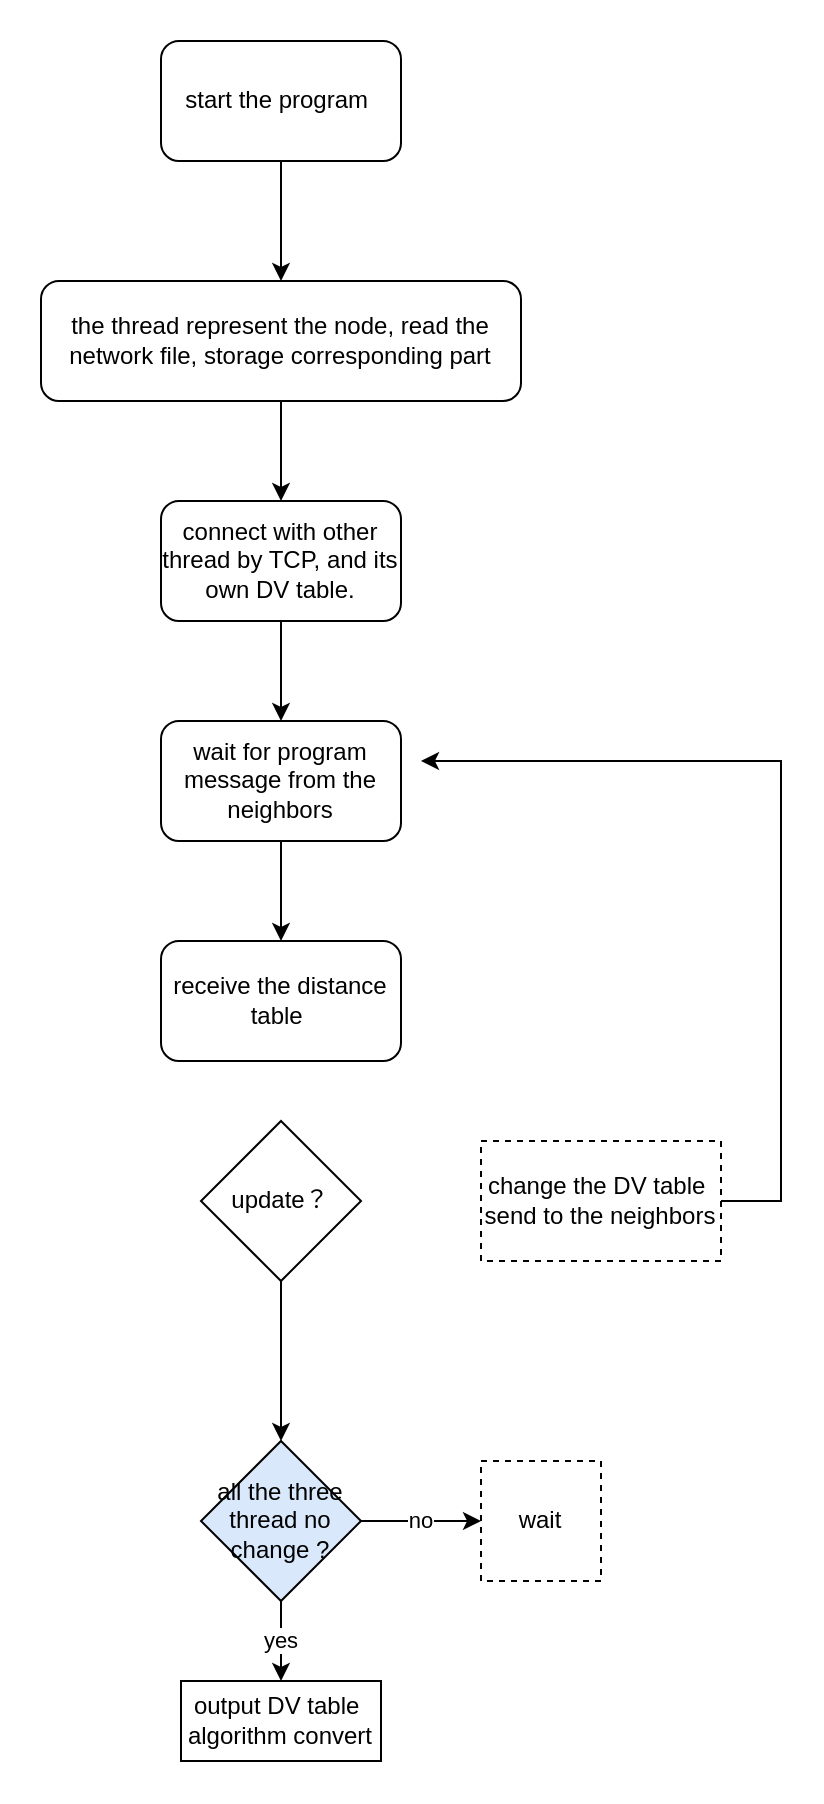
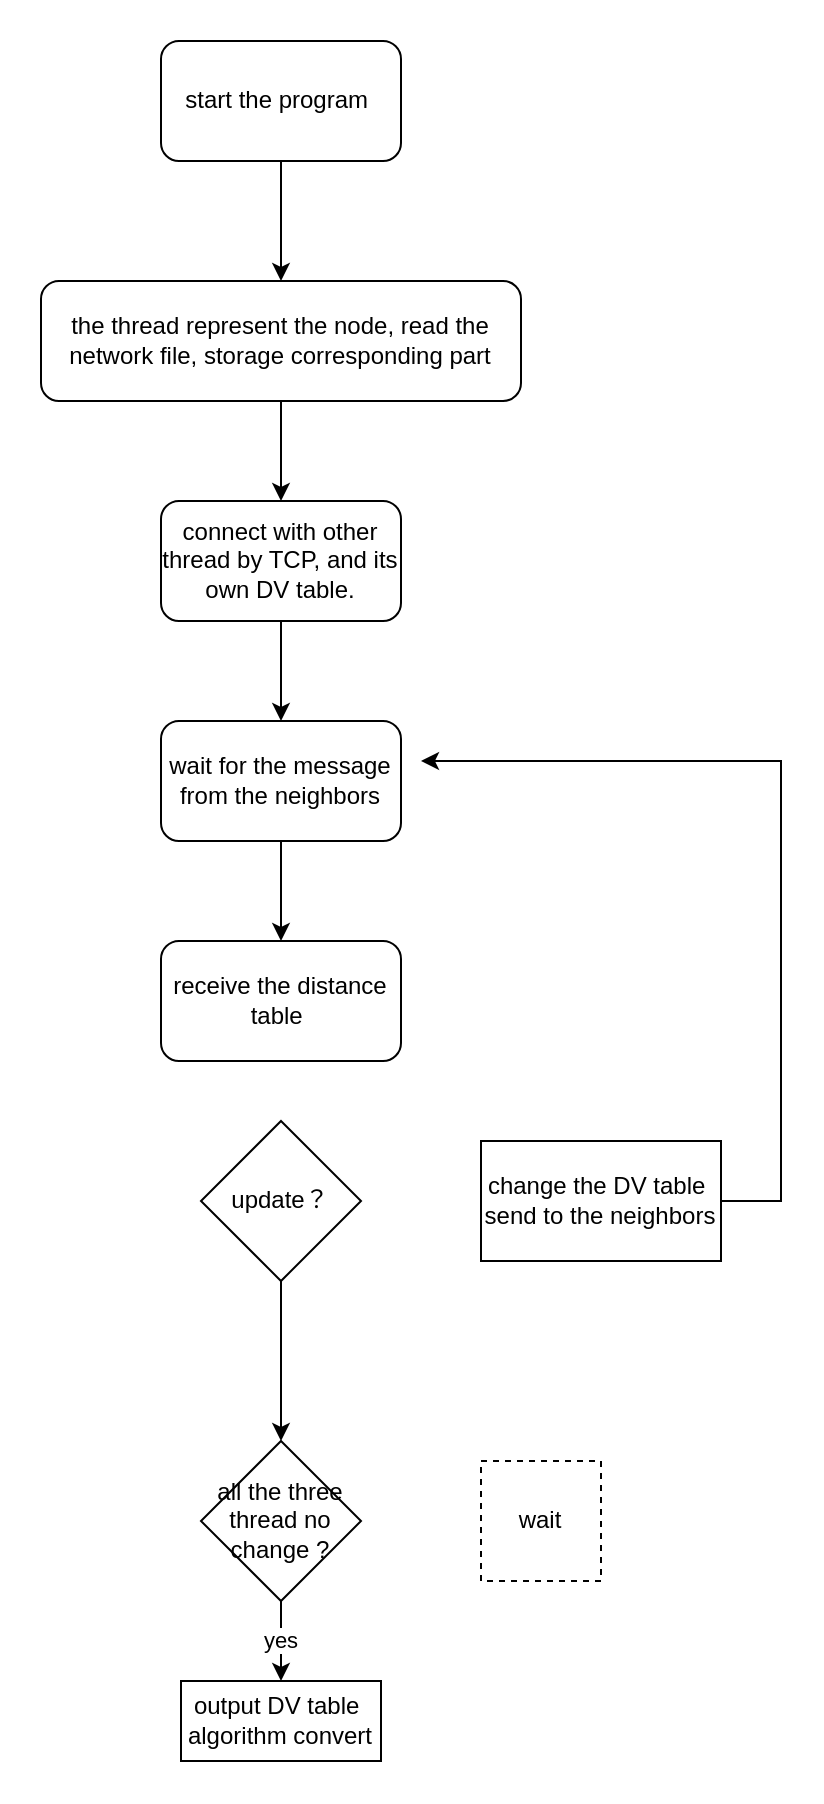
  <mxCell id="0" />
  <mxCell id="1" parent="0" />
  <mxCell id="2" value="" style="edgeStyle=orthogonalEdgeStyle;rounded=0;orthogonalLoop=1;jettySize=auto;html=1;" edge="1" parent="1" source="3" target="5"><mxGeometry relative="1" as="geometry" /></mxCell>
  <mxCell id="3" value="start the program&amp;nbsp;" style="rounded=1;whiteSpace=wrap;html=1;" vertex="1" parent="1"><mxGeometry x="80" y="20" width="120" height="60" as="geometry" /></mxCell>
  <mxCell id="4" value="" style="edgeStyle=orthogonalEdgeStyle;rounded=0;orthogonalLoop=1;jettySize=auto;html=1;" edge="1" parent="1" source="5" target="7"><mxGeometry relative="1" as="geometry" /></mxCell>
  <mxCell id="5" value="the thread represent the node, read the network file, storage corresponding part" style="rounded=1;whiteSpace=wrap;html=1;" vertex="1" parent="1"><mxGeometry x="20" y="140" width="240" height="60" as="geometry" /></mxCell>
  <mxCell id="6" value="" style="edgeStyle=orthogonalEdgeStyle;rounded=0;orthogonalLoop=1;jettySize=auto;html=1;" edge="1" parent="1" source="7" target="9"><mxGeometry relative="1" as="geometry" /></mxCell>
  <mxCell id="7" value="connect with other thread by TCP, and its own DV table." style="rounded=1;whiteSpace=wrap;html=1;" vertex="1" parent="1"><mxGeometry x="80" y="250" width="120" height="60" as="geometry" /></mxCell>
  <mxCell id="8" value="" style="edgeStyle=orthogonalEdgeStyle;rounded=0;orthogonalLoop=1;jettySize=auto;html=1;" edge="1" parent="1" source="9" target="10"><mxGeometry relative="1" as="geometry" /></mxCell>
- <mxCell id="9" value="wait for program message from the neighbors" style="rounded=1;whiteSpace=wrap;html=1;" vertex="1" parent="1"><mxGeometry x="80" y="360" width="120" height="60" as="geometry" /></mxCell>
+ <mxCell id="9" value="wait for the message from the neighbors" style="rounded=1;whiteSpace=wrap;html=1;" vertex="1" parent="1"><mxGeometry x="80" y="360" width="120" height="60" as="geometry" /></mxCell>
  <mxCell id="10" value="receive the distance table&amp;nbsp;" style="rounded=1;whiteSpace=wrap;html=1;" vertex="1" parent="1"><mxGeometry x="80" y="470" width="120" height="60" as="geometry" /></mxCell>
  <mxCell id="11" value="" style="edgeStyle=orthogonalEdgeStyle;rounded=0;orthogonalLoop=1;jettySize=auto;html=1;" edge="1" parent="1" source="12" target="17"><mxGeometry relative="1" as="geometry" /></mxCell>
  <mxCell id="12" value="update？" style="rhombus;whiteSpace=wrap;html=1;" vertex="1" parent="1"><mxGeometry x="100" y="560" width="80" height="80" as="geometry" /></mxCell>
  <mxCell id="13" style="edgeStyle=orthogonalEdgeStyle;rounded=0;orthogonalLoop=1;jettySize=auto;html=1;" edge="1" parent="1" source="14"><mxGeometry relative="1" as="geometry"><mxPoint x="210" y="380" as="targetPoint" /><Array as="points"><mxPoint x="390" y="600" /><mxPoint x="390" y="380" /></Array></mxGeometry></mxCell>
- <mxCell id="14" value="change the DV table&amp;nbsp;&lt;br&gt;send to the neighbors" style="whiteSpace=wrap;html=1;dashed=1;" vertex="1" parent="1"><mxGeometry x="240" y="570" width="120" height="60" as="geometry" /></mxCell>
+ <mxCell id="14" value="change the DV table&amp;nbsp;&lt;br&gt;send to the neighbors" style="whiteSpace=wrap;html=1;" vertex="1" parent="1"><mxGeometry x="240" y="570" width="120" height="60" as="geometry" /></mxCell>
  <mxCell id="15" value="yes" style="edgeStyle=orthogonalEdgeStyle;rounded=0;orthogonalLoop=1;jettySize=auto;html=1;" edge="1" parent="1" source="17" target="18"><mxGeometry relative="1" as="geometry" /></mxCell>
- <mxCell id="16" value="no" style="edgeStyle=orthogonalEdgeStyle;rounded=0;orthogonalLoop=1;jettySize=auto;html=1;" edge="1" parent="1" source="17" target="19"><mxGeometry relative="1" as="geometry" /></mxCell>
- <mxCell id="17" value="all the three thread no change ?" style="rhombus;whiteSpace=wrap;html=1;fillColor=#dae8fc;" vertex="1" parent="1"><mxGeometry x="100" y="720" width="80" height="80" as="geometry" /></mxCell>
+ <mxCell id="17" value="all the three thread no change ?" style="rhombus;whiteSpace=wrap;html=1;" vertex="1" parent="1"><mxGeometry x="100" y="720" width="80" height="80" as="geometry" /></mxCell>
  <mxCell id="18" value="output DV table&amp;nbsp;&lt;br&gt;algorithm convert" style="whiteSpace=wrap;html=1;" vertex="1" parent="1"><mxGeometry x="90" y="840" width="100" height="40" as="geometry" /></mxCell>
  <mxCell id="19" value="wait" style="whiteSpace=wrap;html=1;dashed=1;" vertex="1" parent="1"><mxGeometry x="240" y="730" width="60" height="60" as="geometry" /></mxCell>
